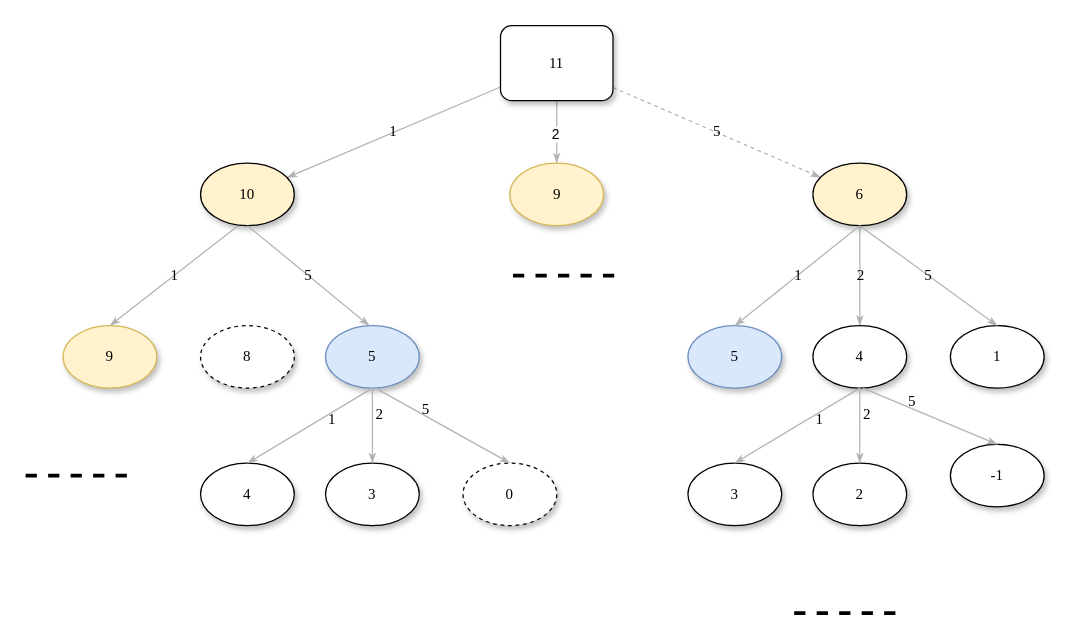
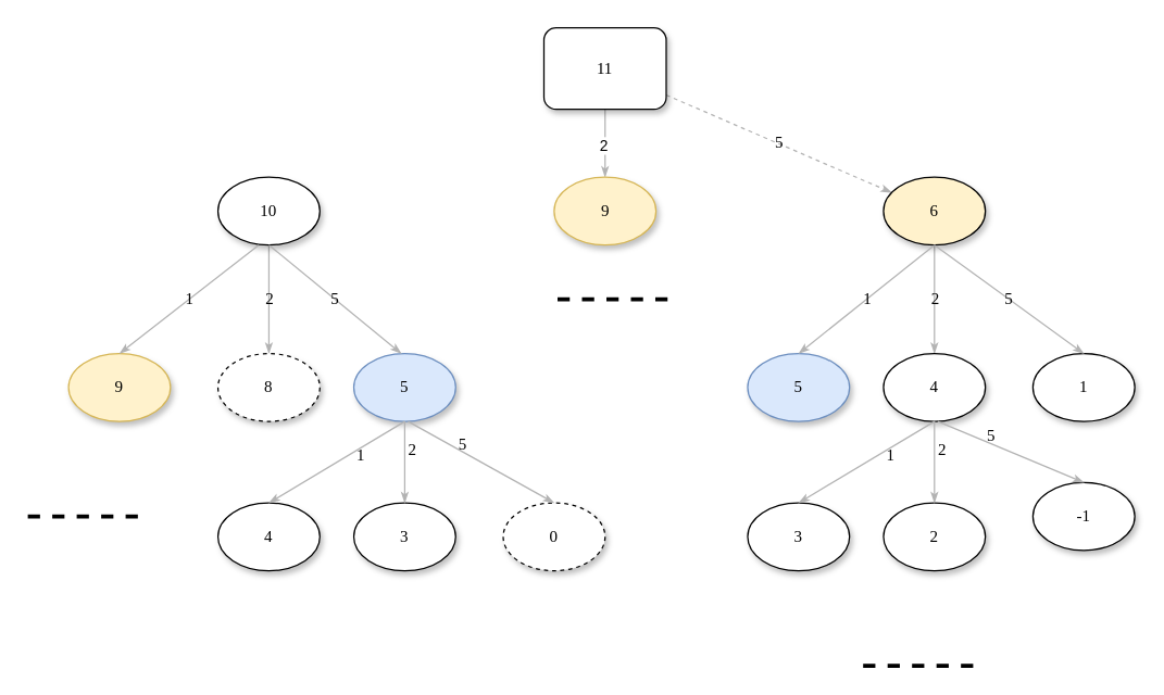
  <mxCell id="0" />
  <mxCell id="1" parent="0" />
  <mxCell id="2" style="edgeStyle=none;rounded=1;html=1;labelBackgroundColor=none;startArrow=none;startFill=0;startSize=5;endArrow=classicThin;endFill=1;endSize=5;jettySize=auto;orthogonalLoop=1;strokeColor=#B3B3B3;strokeWidth=1;fontFamily=Verdana;fontSize=12" parent="1" source="6" target="7" edge="1"><mxGeometry relative="1" as="geometry" /></mxCell>
  <mxCell id="3" value="2" style="edgeLabel;html=1;align=center;verticalAlign=middle;resizable=0;points=[];" vertex="1" connectable="0" parent="2"><mxGeometry x="0.04" y="-2" relative="1" as="geometry"><mxPoint as="offset" /></mxGeometry></mxCell>
- <mxCell id="4" value="1" style="edgeStyle=none;rounded=1;html=1;labelBackgroundColor=none;startArrow=none;startFill=0;startSize=5;endArrow=classicThin;endFill=1;endSize=5;jettySize=auto;orthogonalLoop=1;strokeColor=#B3B3B3;strokeWidth=1;fontFamily=Verdana;fontSize=12" parent="1" source="6" target="11" edge="1"><mxGeometry relative="1" as="geometry" /></mxCell>
  <mxCell id="5" value="5" style="edgeStyle=none;rounded=1;html=1;labelBackgroundColor=none;startArrow=none;startFill=0;startSize=5;endArrow=classicThin;endFill=1;endSize=5;jettySize=auto;orthogonalLoop=1;strokeColor=#B3B3B3;strokeWidth=1;fontFamily=Verdana;fontSize=12;dashed=1;" parent="1" source="6" target="9" edge="1"><mxGeometry relative="1" as="geometry" /></mxCell>
  <mxCell id="6" value="11" style="whiteSpace=wrap;html=1;shadow=1;comic=0;labelBackgroundColor=none;strokeWidth=1;fontFamily=Verdana;fontSize=12;align=center;rounded=1;" parent="1" vertex="1"><mxGeometry x="400" y="20" width="90" height="60" as="geometry" /></mxCell>
  <mxCell id="7" value="&lt;span&gt;9&lt;/span&gt;" style="ellipse;whiteSpace=wrap;html=1;rounded=0;shadow=1;comic=0;labelBackgroundColor=none;strokeWidth=1;fontFamily=Verdana;fontSize=12;align=center;fillColor=#fff2cc;strokeColor=#d6b656;" parent="1" vertex="1"><mxGeometry x="407.5" y="130" width="75" height="50" as="geometry" /></mxCell>
  <mxCell id="8" value="2" style="edgeStyle=none;rounded=1;html=1;labelBackgroundColor=none;startArrow=none;startFill=0;startSize=5;endArrow=classicThin;endFill=1;endSize=5;jettySize=auto;orthogonalLoop=1;strokeColor=#B3B3B3;strokeWidth=1;fontFamily=Verdana;fontSize=12" parent="1" source="9" edge="1"><mxGeometry relative="1" as="geometry"><mxPoint x="687.5" y="260" as="targetPoint" /></mxGeometry></mxCell>
  <mxCell id="9" value="&lt;span&gt;6&lt;/span&gt;" style="ellipse;whiteSpace=wrap;html=1;rounded=0;shadow=1;comic=0;labelBackgroundColor=none;strokeWidth=1;fontFamily=Verdana;fontSize=12;align=center;fillColor=#fff2cc;" parent="1" vertex="1"><mxGeometry x="650" y="130" width="75" height="50" as="geometry" /></mxCell>
- <mxCell id="11" value="10" style="ellipse;whiteSpace=wrap;html=1;rounded=0;shadow=1;comic=0;labelBackgroundColor=none;strokeWidth=1;fontFamily=Verdana;fontSize=12;align=center;fillColor=#fff2cc;" parent="1" vertex="1"><mxGeometry x="160" y="130" width="75" height="50" as="geometry" /></mxCell>
+ <mxCell id="10" value="2" style="edgeStyle=none;rounded=1;html=1;labelBackgroundColor=none;startArrow=none;startFill=0;startSize=5;endArrow=classicThin;endFill=1;endSize=5;jettySize=auto;orthogonalLoop=1;strokeColor=#B3B3B3;strokeWidth=1;fontFamily=Verdana;fontSize=12" parent="1" source="11" target="13" edge="1"><mxGeometry relative="1" as="geometry" /></mxCell>
+ <mxCell id="11" value="10" style="ellipse;whiteSpace=wrap;html=1;rounded=0;shadow=1;comic=0;labelBackgroundColor=none;strokeWidth=1;fontFamily=Verdana;fontSize=12;align=center;" parent="1" vertex="1"><mxGeometry x="160" y="130" width="75" height="50" as="geometry" /></mxCell>
  <mxCell id="12" value="9" style="ellipse;whiteSpace=wrap;html=1;rounded=0;shadow=1;comic=0;labelBackgroundColor=none;strokeWidth=1;fontFamily=Verdana;fontSize=12;align=center;fillColor=#fff2cc;strokeColor=#d6b656;" vertex="1" parent="1"><mxGeometry x="50" y="260" width="75" height="50" as="geometry" /></mxCell>
  <mxCell id="13" value="&lt;span&gt;8&lt;/span&gt;" style="ellipse;whiteSpace=wrap;html=1;rounded=0;shadow=1;comic=0;labelBackgroundColor=none;strokeWidth=1;fontFamily=Verdana;fontSize=12;align=center;dashed=1;" parent="1" vertex="1"><mxGeometry x="160" y="260" width="75" height="50" as="geometry" /></mxCell>
  <mxCell id="14" value="1" style="edgeStyle=none;rounded=1;html=1;labelBackgroundColor=none;startArrow=none;startFill=0;startSize=5;endArrow=classicThin;endFill=1;endSize=5;jettySize=auto;orthogonalLoop=1;strokeColor=#B3B3B3;strokeWidth=1;fontFamily=Verdana;fontSize=12;entryX=0.5;entryY=0;entryDx=0;entryDy=0;" edge="1" parent="1" target="12"><mxGeometry relative="1" as="geometry"><mxPoint x="190" y="180" as="sourcePoint" /><mxPoint x="70" y="230" as="targetPoint" /></mxGeometry></mxCell>
  <mxCell id="15" value="&lt;span&gt;5&lt;/span&gt;" style="ellipse;whiteSpace=wrap;html=1;rounded=0;shadow=1;comic=0;labelBackgroundColor=none;strokeWidth=1;fontFamily=Verdana;fontSize=12;align=center;fillColor=#dae8fc;strokeColor=#6c8ebf;" vertex="1" parent="1"><mxGeometry x="260" y="260" width="75" height="50" as="geometry" /></mxCell>
  <mxCell id="16" value="5" style="edgeStyle=none;rounded=1;html=1;labelBackgroundColor=none;startArrow=none;startFill=0;startSize=5;endArrow=classicThin;endFill=1;endSize=5;jettySize=auto;orthogonalLoop=1;strokeColor=#B3B3B3;strokeWidth=1;fontFamily=Verdana;fontSize=12;exitX=0.5;exitY=1;exitDx=0;exitDy=0;" edge="1" parent="1" source="11"><mxGeometry relative="1" as="geometry"><mxPoint x="234.999" y="180.005" as="sourcePoint" /><mxPoint x="295" y="260" as="targetPoint" /></mxGeometry></mxCell>
  <mxCell id="17" value="&lt;span&gt;4&lt;/span&gt;" style="ellipse;whiteSpace=wrap;html=1;rounded=0;shadow=1;comic=0;labelBackgroundColor=none;strokeWidth=1;fontFamily=Verdana;fontSize=12;align=center;" vertex="1" parent="1"><mxGeometry x="160" y="370" width="75" height="50" as="geometry" /></mxCell>
  <mxCell id="18" value="&lt;span&gt;3&lt;/span&gt;" style="ellipse;whiteSpace=wrap;html=1;rounded=0;shadow=1;comic=0;labelBackgroundColor=none;strokeWidth=1;fontFamily=Verdana;fontSize=12;align=center;" vertex="1" parent="1"><mxGeometry x="260" y="370" width="75" height="50" as="geometry" /></mxCell>
  <mxCell id="19" value="0" style="ellipse;whiteSpace=wrap;html=1;rounded=0;shadow=1;comic=0;labelBackgroundColor=none;strokeWidth=1;fontFamily=Verdana;fontSize=12;align=center;dashed=1;" vertex="1" parent="1"><mxGeometry x="370" y="370" width="75" height="50" as="geometry" /></mxCell>
  <mxCell id="20" value="1" style="edgeStyle=none;rounded=1;html=1;labelBackgroundColor=none;startArrow=none;startFill=0;startSize=5;endArrow=classicThin;endFill=1;endSize=5;jettySize=auto;orthogonalLoop=1;strokeColor=#B3B3B3;strokeWidth=1;fontFamily=Verdana;fontSize=12;exitX=0.5;exitY=1;exitDx=0;exitDy=0;entryX=0.5;entryY=0;entryDx=0;entryDy=0;" edge="1" parent="1" source="15" target="17"><mxGeometry x="-0.305" y="5" relative="1" as="geometry"><mxPoint x="264.071" y="300.005" as="sourcePoint" /><mxPoint x="200.002" y="385.246" as="targetPoint" /><mxPoint as="offset" /></mxGeometry></mxCell>
  <mxCell id="21" value="2" style="edgeStyle=none;rounded=1;html=1;labelBackgroundColor=none;startArrow=none;startFill=0;startSize=5;endArrow=classicThin;endFill=1;endSize=5;jettySize=auto;orthogonalLoop=1;strokeColor=#B3B3B3;strokeWidth=1;fontFamily=Verdana;fontSize=12;exitX=0.5;exitY=1;exitDx=0;exitDy=0;" edge="1" parent="1" source="15" target="18"><mxGeometry x="-0.305" y="5" relative="1" as="geometry"><mxPoint x="307.5" y="320" as="sourcePoint" /><mxPoint x="207.5" y="380" as="targetPoint" /><mxPoint as="offset" /></mxGeometry></mxCell>
  <mxCell id="22" value="5" style="edgeStyle=none;rounded=1;html=1;labelBackgroundColor=none;startArrow=none;startFill=0;startSize=5;endArrow=classicThin;endFill=1;endSize=5;jettySize=auto;orthogonalLoop=1;strokeColor=#B3B3B3;strokeWidth=1;fontFamily=Verdana;fontSize=12;entryX=0.5;entryY=0;entryDx=0;entryDy=0;" edge="1" parent="1" target="19"><mxGeometry x="-0.305" y="5" relative="1" as="geometry"><mxPoint x="300" y="310" as="sourcePoint" /><mxPoint x="307.5" y="380" as="targetPoint" /><mxPoint as="offset" /></mxGeometry></mxCell>
  <mxCell id="23" value="&lt;span&gt;5&lt;/span&gt;" style="ellipse;whiteSpace=wrap;html=1;rounded=0;shadow=1;comic=0;labelBackgroundColor=none;strokeWidth=1;fontFamily=Verdana;fontSize=12;align=center;fillColor=#dae8fc;strokeColor=#6c8ebf;" vertex="1" parent="1"><mxGeometry x="550" y="260" width="75" height="50" as="geometry" /></mxCell>
  <mxCell id="24" value="&lt;span&gt;4&lt;/span&gt;" style="ellipse;whiteSpace=wrap;html=1;rounded=0;shadow=1;comic=0;labelBackgroundColor=none;strokeWidth=1;fontFamily=Verdana;fontSize=12;align=center;" vertex="1" parent="1"><mxGeometry x="650" y="260" width="75" height="50" as="geometry" /></mxCell>
  <mxCell id="25" value="1" style="ellipse;whiteSpace=wrap;html=1;rounded=0;shadow=1;comic=0;labelBackgroundColor=none;strokeWidth=1;fontFamily=Verdana;fontSize=12;align=center;" vertex="1" parent="1"><mxGeometry x="760" y="260" width="75" height="50" as="geometry" /></mxCell>
  <mxCell id="26" value="1" style="edgeStyle=none;rounded=1;html=1;labelBackgroundColor=none;startArrow=none;startFill=0;startSize=5;endArrow=classicThin;endFill=1;endSize=5;jettySize=auto;orthogonalLoop=1;strokeColor=#B3B3B3;strokeWidth=1;fontFamily=Verdana;fontSize=12;exitX=0.5;exitY=1;exitDx=0;exitDy=0;entryX=0.5;entryY=0;entryDx=0;entryDy=0;" edge="1" parent="1" source="9" target="23"><mxGeometry relative="1" as="geometry"><mxPoint x="697.5" y="190" as="sourcePoint" /><mxPoint x="697.5" y="270" as="targetPoint" /></mxGeometry></mxCell>
  <mxCell id="27" value="5" style="edgeStyle=none;rounded=1;html=1;labelBackgroundColor=none;startArrow=none;startFill=0;startSize=5;endArrow=classicThin;endFill=1;endSize=5;jettySize=auto;orthogonalLoop=1;strokeColor=#B3B3B3;strokeWidth=1;fontFamily=Verdana;fontSize=12;exitX=0.5;exitY=1;exitDx=0;exitDy=0;entryX=0.5;entryY=0;entryDx=0;entryDy=0;" edge="1" parent="1" source="9" target="25"><mxGeometry relative="1" as="geometry"><mxPoint x="697.5" y="190" as="sourcePoint" /><mxPoint x="697.5" y="270" as="targetPoint" /></mxGeometry></mxCell>
  <mxCell id="28" value="" style="endArrow=none;html=1;strokeWidth=3;dashed=1;" edge="1" parent="1"><mxGeometry width="50" height="50" relative="1" as="geometry"><mxPoint x="410" y="220" as="sourcePoint" /><mxPoint x="500" y="220" as="targetPoint" /></mxGeometry></mxCell>
  <mxCell id="29" value="" style="endArrow=none;html=1;strokeWidth=3;dashed=1;" edge="1" parent="1"><mxGeometry width="50" height="50" relative="1" as="geometry"><mxPoint x="20" y="380" as="sourcePoint" /><mxPoint x="110" y="380" as="targetPoint" /></mxGeometry></mxCell>
  <mxCell id="30" value="" style="endArrow=none;html=1;strokeWidth=3;dashed=1;" edge="1" parent="1"><mxGeometry width="50" height="50" relative="1" as="geometry"><mxPoint x="635" y="490" as="sourcePoint" /><mxPoint x="725" y="490" as="targetPoint" /></mxGeometry></mxCell>
  <mxCell id="31" value="&lt;span&gt;3&lt;/span&gt;" style="ellipse;whiteSpace=wrap;html=1;rounded=0;shadow=1;comic=0;labelBackgroundColor=none;strokeWidth=1;fontFamily=Verdana;fontSize=12;align=center;" vertex="1" parent="1"><mxGeometry x="550" y="370" width="75" height="50" as="geometry" /></mxCell>
  <mxCell id="32" value="&lt;span&gt;2&lt;/span&gt;" style="ellipse;whiteSpace=wrap;html=1;rounded=0;shadow=1;comic=0;labelBackgroundColor=none;strokeWidth=1;fontFamily=Verdana;fontSize=12;align=center;" vertex="1" parent="1"><mxGeometry x="650" y="370" width="75" height="50" as="geometry" /></mxCell>
  <mxCell id="33" value="-1" style="ellipse;whiteSpace=wrap;html=1;rounded=0;shadow=1;comic=0;labelBackgroundColor=none;strokeWidth=1;fontFamily=Verdana;fontSize=12;align=center;" vertex="1" parent="1"><mxGeometry x="760" y="355" width="75" height="50" as="geometry" /></mxCell>
  <mxCell id="34" value="1" style="edgeStyle=none;rounded=1;html=1;labelBackgroundColor=none;startArrow=none;startFill=0;startSize=5;endArrow=classicThin;endFill=1;endSize=5;jettySize=auto;orthogonalLoop=1;strokeColor=#B3B3B3;strokeWidth=1;fontFamily=Verdana;fontSize=12;exitX=0.5;exitY=1;exitDx=0;exitDy=0;entryX=0.5;entryY=0;entryDx=0;entryDy=0;" edge="1" parent="1" target="31"><mxGeometry x="-0.305" y="5" relative="1" as="geometry"><mxPoint x="687.5" y="310" as="sourcePoint" /><mxPoint x="590.002" y="385.246" as="targetPoint" /><mxPoint as="offset" /></mxGeometry></mxCell>
  <mxCell id="35" value="2" style="edgeStyle=none;rounded=1;html=1;labelBackgroundColor=none;startArrow=none;startFill=0;startSize=5;endArrow=classicThin;endFill=1;endSize=5;jettySize=auto;orthogonalLoop=1;strokeColor=#B3B3B3;strokeWidth=1;fontFamily=Verdana;fontSize=12;exitX=0.5;exitY=1;exitDx=0;exitDy=0;" edge="1" parent="1" target="32"><mxGeometry x="-0.305" y="5" relative="1" as="geometry"><mxPoint x="687.5" y="310" as="sourcePoint" /><mxPoint x="597.5" y="380" as="targetPoint" /><mxPoint as="offset" /></mxGeometry></mxCell>
  <mxCell id="36" value="5" style="edgeStyle=none;rounded=1;html=1;labelBackgroundColor=none;startArrow=none;startFill=0;startSize=5;endArrow=classicThin;endFill=1;endSize=5;jettySize=auto;orthogonalLoop=1;strokeColor=#B3B3B3;strokeWidth=1;fontFamily=Verdana;fontSize=12;entryX=0.5;entryY=0;entryDx=0;entryDy=0;" edge="1" parent="1" target="33"><mxGeometry x="-0.305" y="5" relative="1" as="geometry"><mxPoint x="690" y="310" as="sourcePoint" /><mxPoint x="697.5" y="380" as="targetPoint" /><mxPoint as="offset" /></mxGeometry></mxCell>
